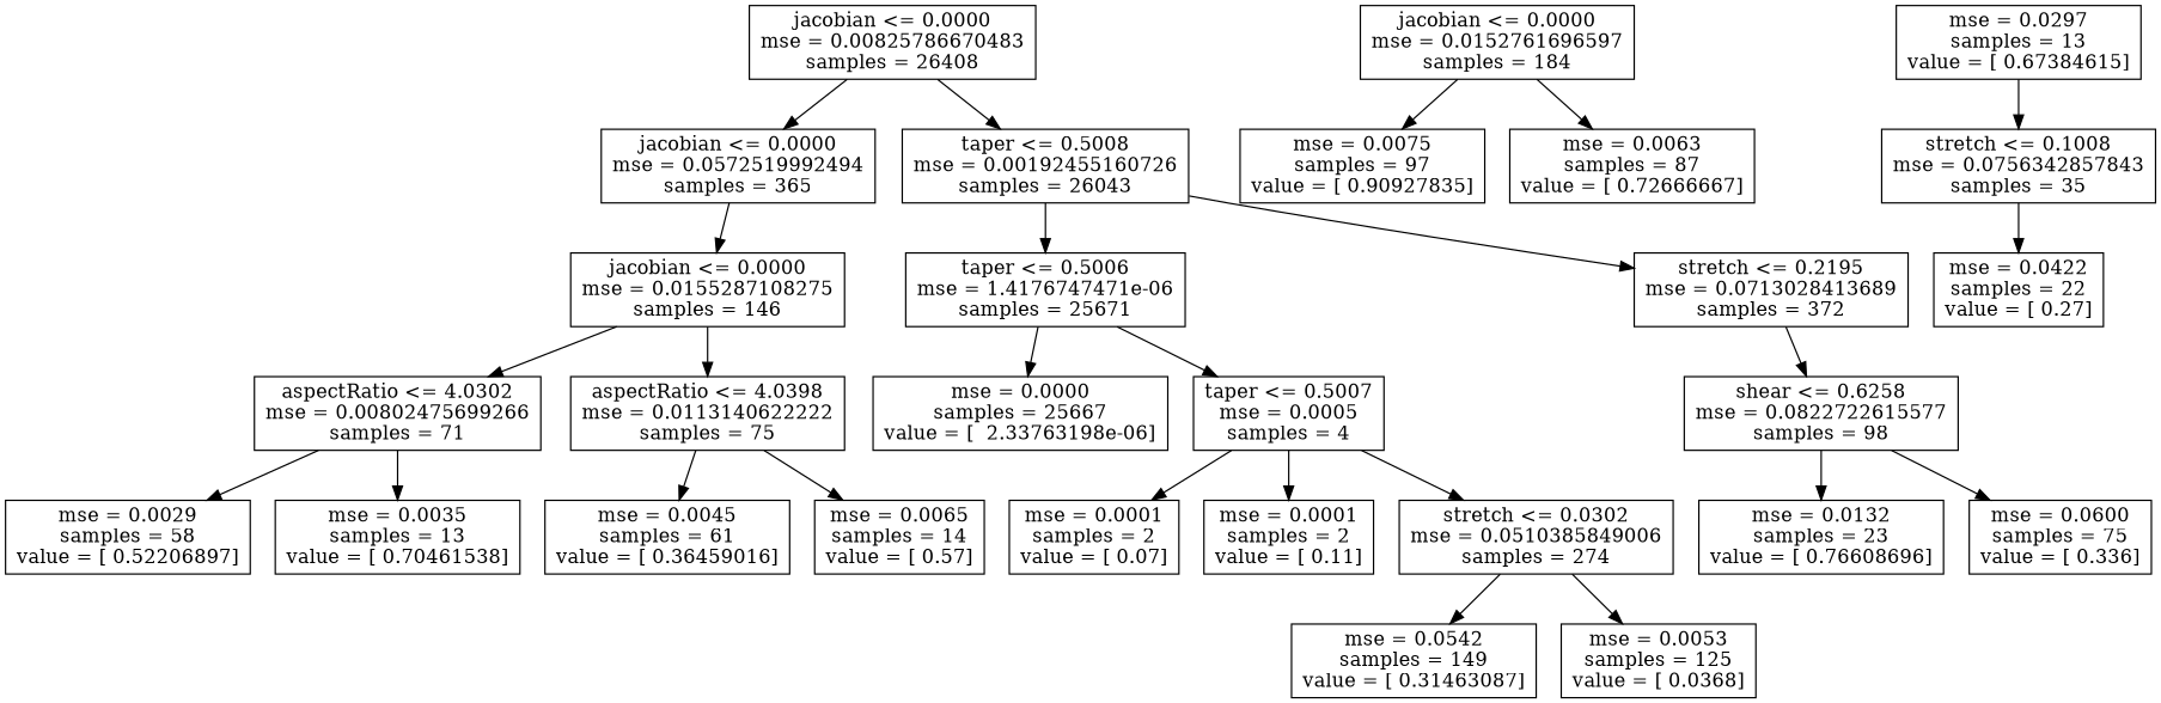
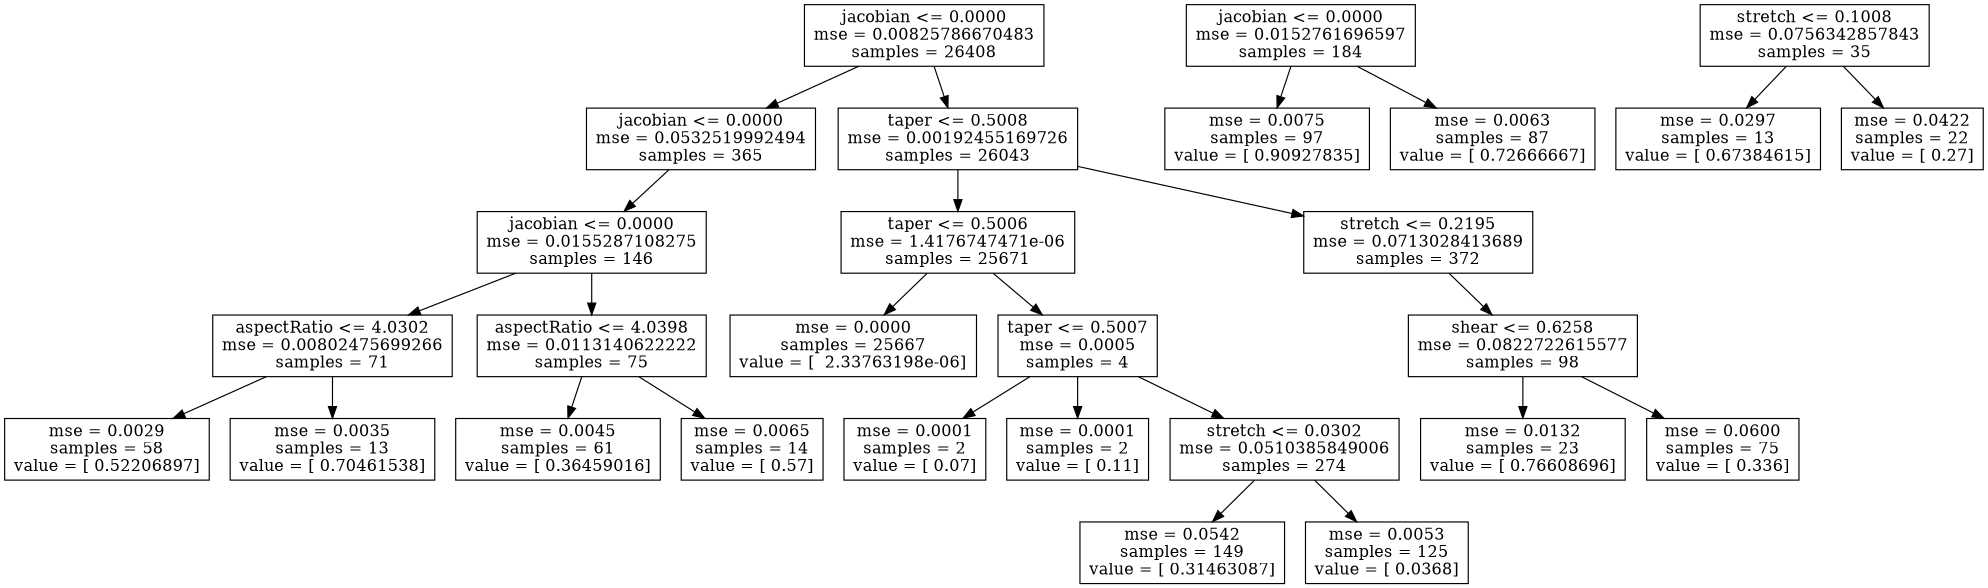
  digraph {
    node [shape=box]
    n1 [label="jacobian <= 0.0000\nmse = 0.00825786670483\nsamples = 26408"]
-   n2 [label="jacobian <= 0.0000\nmse = 0.0572519992494\nsamples = 365"]
-   n3 [label="taper <= 0.5008\nmse = 0.00192455160726\nsamples = 26043"]
+   n2 [label="jacobian <= 0.0000\nmse = 0.0532519992494\nsamples = 365"]
+   n3 [label="taper <= 0.5008\nmse = 0.00192455169726\nsamples = 26043"]
    n4 [label="jacobian <= 0.0000\nmse = 0.0155287108275\nsamples = 146"]
    n5 [label="taper <= 0.5006\nmse = 1.4176747471e-06\nsamples = 25671"]
    n6 [label="stretch <= 0.2195\nmse = 0.0713028413689\nsamples = 372"]
    n7 [label="aspectRatio <= 4.0302\nmse = 0.00802475699266\nsamples = 71"]
    n8 [label="aspectRatio <= 4.0398\nmse = 0.0113140622222\nsamples = 75"]
    n9 [label="jacobian <= 0.0000\nmse = 0.0152761696597\nsamples = 184"]
    n10 [label="mse = 0.0075\nsamples = 97\nvalue = [ 0.90927835]"]
    n11 [label="mse = 0.0063\nsamples = 87\nvalue = [ 0.72666667]"]
    n12 [label="stretch <= 0.1008\nmse = 0.0756342857843\nsamples = 35"]
    n13 [label="mse = 0.0297\nsamples = 13\nvalue = [ 0.67384615]"]
    n14 [label="mse = 0.0422\nsamples = 22\nvalue = [ 0.27]"]
    n15 [label="mse = 0.0029\nsamples = 58\nvalue = [ 0.52206897]"]
    n16 [label="mse = 0.0035\nsamples = 13\nvalue = [ 0.70461538]"]
    n17 [label="mse = 0.0045\nsamples = 61\nvalue = [ 0.36459016]"]
    n18 [label="mse = 0.0065\nsamples = 14\nvalue = [ 0.57]"]
    n19 [label="mse = 0.0000\nsamples = 25667\nvalue = [  2.33763198e-06]"]
    n20 [label="taper <= 0.5007\nmse = 0.0005\nsamples = 4"]
    n21 [label="shear <= 0.6258\nmse = 0.0822722615577\nsamples = 98"]
    n22 [label="mse = 0.0001\nsamples = 2\nvalue = [ 0.07]"]
    n23 [label="mse = 0.0001\nsamples = 2\nvalue = [ 0.11]"]
    n24 [label="stretch <= 0.0302\nmse = 0.0510385849006\nsamples = 274"]
    n25 [label="mse = 0.0542\nsamples = 149\nvalue = [ 0.31463087]"]
    n26 [label="mse = 0.0053\nsamples = 125\nvalue = [ 0.0368]"]
    n27 [label="mse = 0.0132\nsamples = 23\nvalue = [ 0.76608696]"]
    n28 [label="mse = 0.0600\nsamples = 75\nvalue = [ 0.336]"]
    n1 -> n2
    n1 -> n3
    n2 -> n4
    n3 -> n5
    n3 -> n6
    n4 -> n7
    n4 -> n8
    n5 -> n19
    n5 -> n20
    n6 -> n21
    n7 -> n15
    n7 -> n16
    n8 -> n17
    n8 -> n18
    n9 -> n10
    n9 -> n11
-   n13 -> n12
+   n12 -> n13
    n12 -> n14
    n20 -> n22
    n20 -> n23
    n20 -> n24
    n21 -> n27
    n21 -> n28
    n24 -> n25
    n24 -> n26
  }
